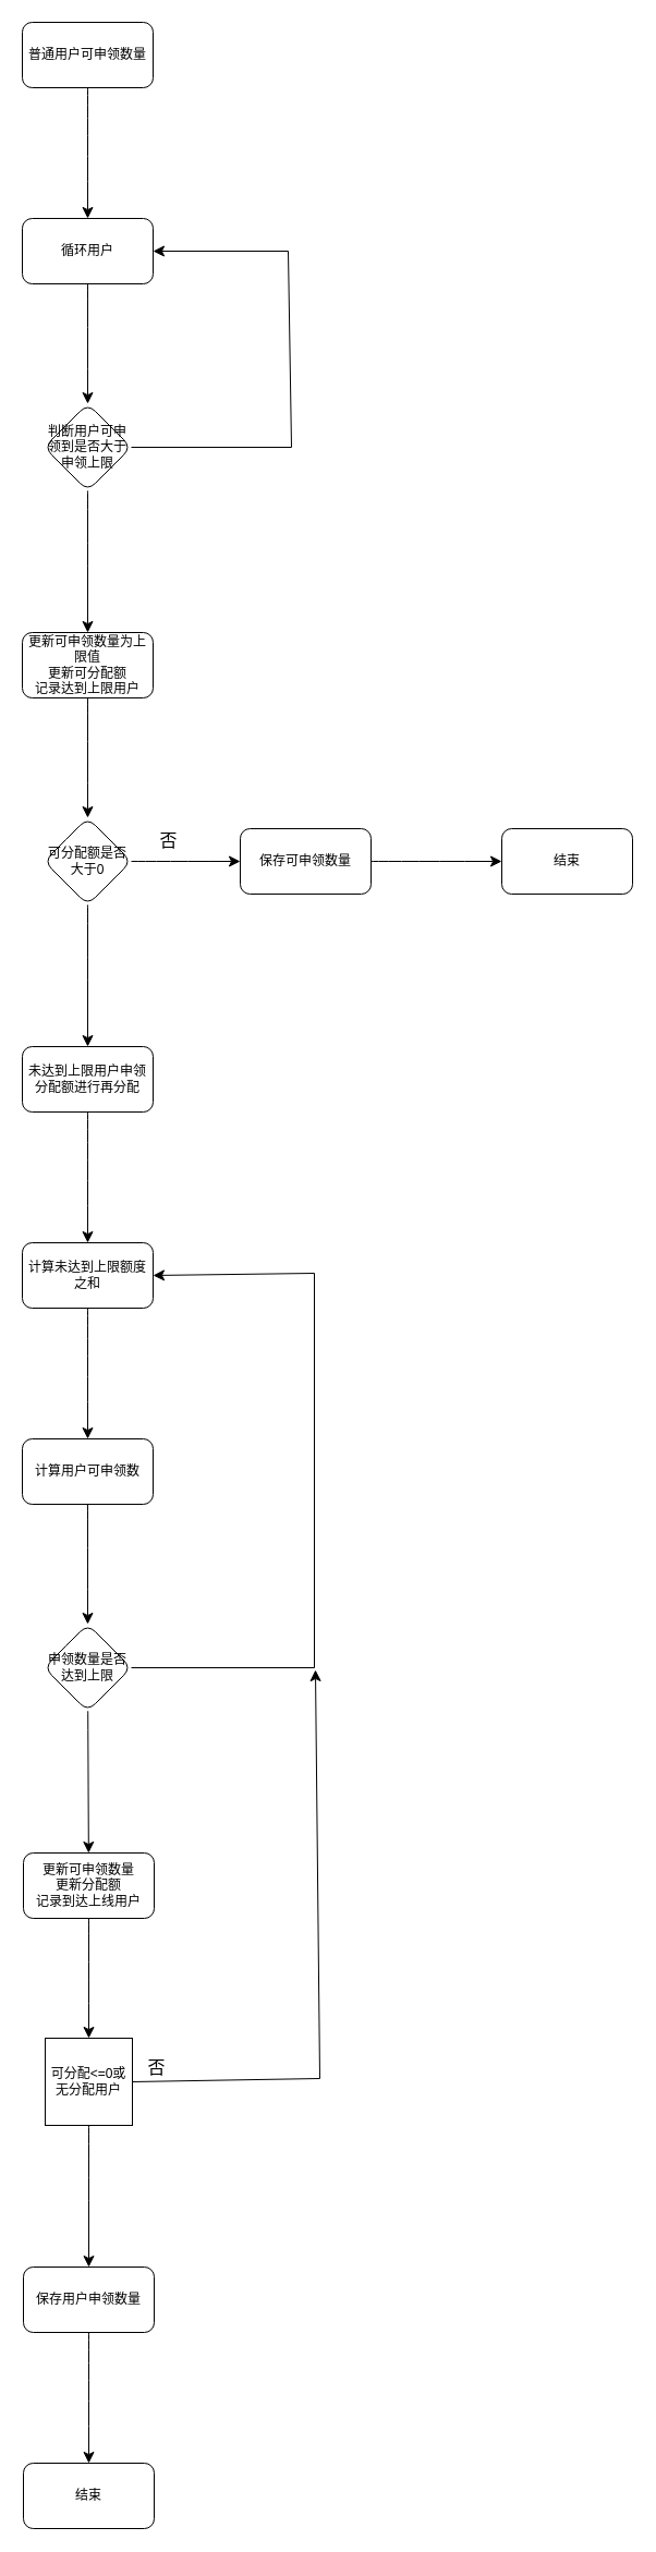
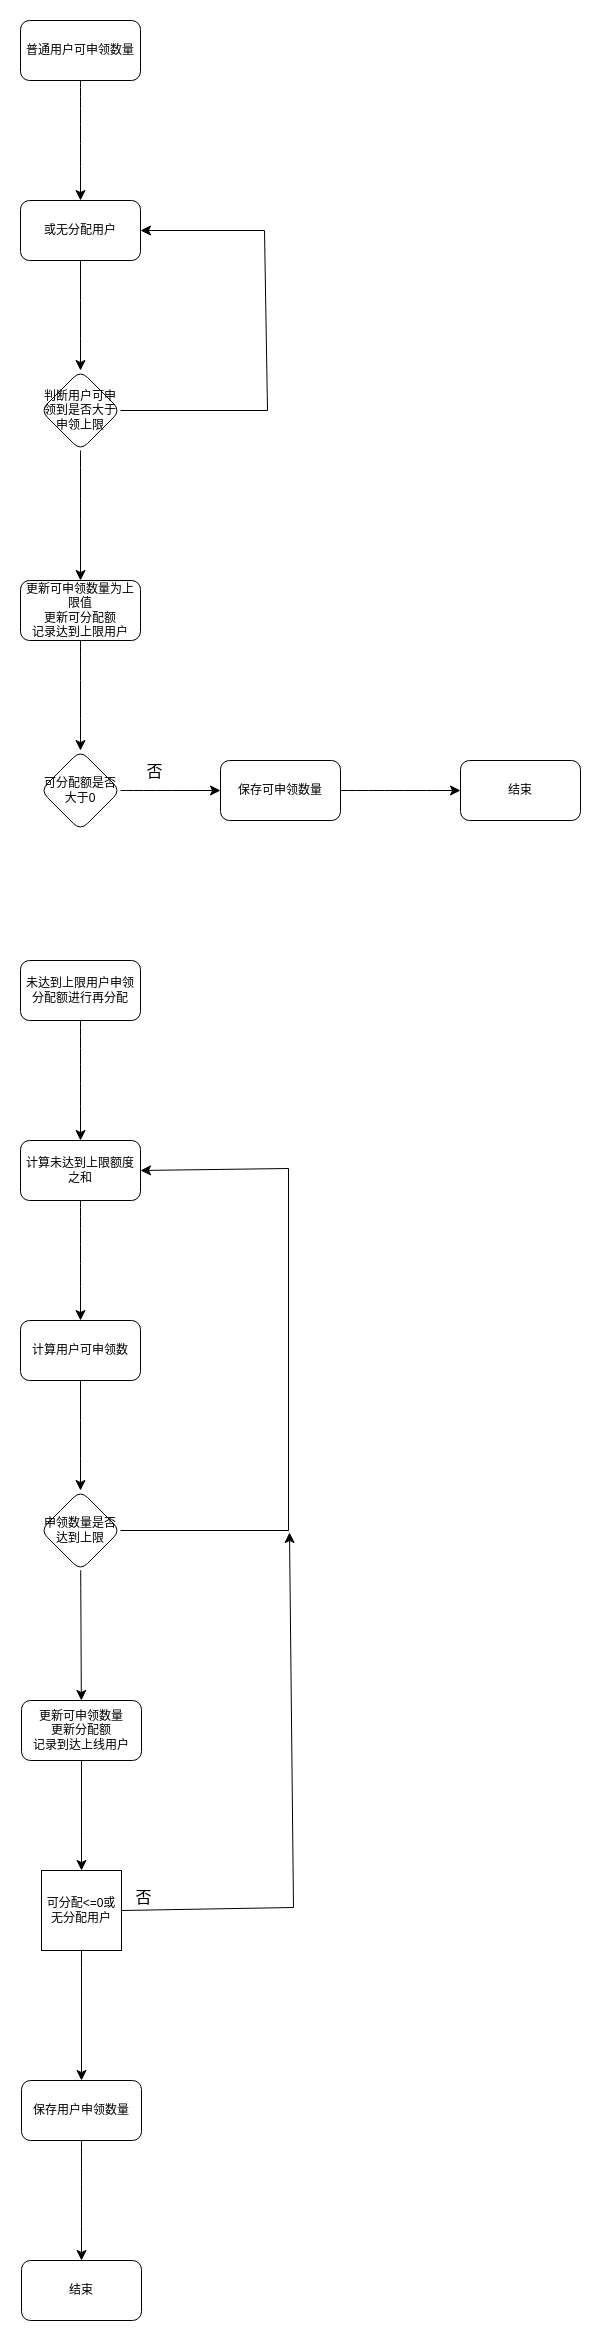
  <mxCell id="0" />
  <mxCell id="1" parent="0" />
  <mxCell id="2" value="" style="edgeStyle=none;curved=1;rounded=0;orthogonalLoop=1;jettySize=auto;html=1;fontSize=12;startSize=8;endSize=8;" edge="1" parent="1" source="3" target="5"><mxGeometry relative="1" as="geometry" /></mxCell>
  <mxCell id="3" value="普通用户可申领数量" style="whiteSpace=wrap;html=1;rounded=1;" vertex="1" parent="1"><mxGeometry x="20" y="20" width="120" height="60" as="geometry" /></mxCell>
  <mxCell id="4" value="" style="edgeStyle=none;curved=1;rounded=0;orthogonalLoop=1;jettySize=auto;html=1;fontSize=12;startSize=8;endSize=8;" edge="1" parent="1" source="5" target="7"><mxGeometry relative="1" as="geometry" /></mxCell>
- <mxCell id="5" value="循环用户" style="whiteSpace=wrap;html=1;rounded=1;" vertex="1" parent="1"><mxGeometry x="20" y="200" width="120" height="60" as="geometry" /></mxCell>
+ <mxCell id="5" value="或无分配用户" style="whiteSpace=wrap;html=1;rounded=1;" vertex="1" parent="1"><mxGeometry x="20" y="200" width="120" height="60" as="geometry" /></mxCell>
  <mxCell id="6" value="" style="edgeStyle=none;curved=1;rounded=0;orthogonalLoop=1;jettySize=auto;html=1;fontSize=12;startSize=8;endSize=8;" edge="1" parent="1" source="7" target="9"><mxGeometry relative="1" as="geometry" /></mxCell>
  <mxCell id="7" value="判断用户可申领到是否大于申领上限" style="rhombus;whiteSpace=wrap;html=1;rounded=1;" vertex="1" parent="1"><mxGeometry x="40" y="370" width="80" height="80" as="geometry" /></mxCell>
  <mxCell id="8" value="" style="edgeStyle=none;curved=1;rounded=0;orthogonalLoop=1;jettySize=auto;html=1;fontSize=12;startSize=8;endSize=8;" edge="1" parent="1" source="9" target="12"><mxGeometry relative="1" as="geometry" /></mxCell>
  <mxCell id="9" value="更新可申领数量为上限值&lt;br&gt;更新可分配额&lt;br&gt;记录达到上限用户" style="whiteSpace=wrap;html=1;rounded=1;" vertex="1" parent="1"><mxGeometry x="20" y="580" width="120" height="60" as="geometry" /></mxCell>
  <mxCell id="10" value="" style="edgeStyle=none;curved=1;rounded=0;orthogonalLoop=1;jettySize=auto;html=1;fontSize=12;startSize=8;endSize=8;" edge="1" parent="1" source="12" target="14"><mxGeometry relative="1" as="geometry" /></mxCell>
- <mxCell id="11" value="" style="edgeStyle=none;curved=1;rounded=0;orthogonalLoop=1;jettySize=auto;html=1;fontSize=12;startSize=8;endSize=8;" edge="1" parent="1" source="12" target="19"><mxGeometry relative="1" as="geometry" /></mxCell>
  <mxCell id="12" value="可分配额是否大于0" style="rhombus;whiteSpace=wrap;html=1;rounded=1;" vertex="1" parent="1"><mxGeometry x="40" y="750" width="80" height="80" as="geometry" /></mxCell>
  <mxCell id="13" value="" style="edgeStyle=none;curved=1;rounded=0;orthogonalLoop=1;jettySize=auto;html=1;fontSize=12;startSize=8;endSize=8;" edge="1" parent="1" source="14" target="16"><mxGeometry relative="1" as="geometry" /></mxCell>
  <mxCell id="14" value="保存可申领数量" style="whiteSpace=wrap;html=1;rounded=1;" vertex="1" parent="1"><mxGeometry x="220" y="760" width="120" height="60" as="geometry" /></mxCell>
  <mxCell id="15" value="否" style="text;html=1;align=center;verticalAlign=middle;resizable=0;points=[];autosize=1;strokeColor=none;fillColor=none;fontSize=16;" vertex="1" parent="1"><mxGeometry x="136.5" y="755.5" width="34" height="31" as="geometry" /></mxCell>
  <mxCell id="16" value="结束" style="whiteSpace=wrap;html=1;rounded=1;" vertex="1" parent="1"><mxGeometry x="460" y="760" width="120" height="60" as="geometry" /></mxCell>
  <mxCell id="17" value="" style="endArrow=classic;html=1;rounded=0;fontSize=12;startSize=8;endSize=8;entryX=1;entryY=0.5;entryDx=0;entryDy=0;exitX=1;exitY=0.5;exitDx=0;exitDy=0;" edge="1" parent="1" source="7" target="5"><mxGeometry width="50" height="50" relative="1" as="geometry"><mxPoint x="114" y="582" as="sourcePoint" /><mxPoint x="164" y="532" as="targetPoint" /><Array as="points"><mxPoint x="267" y="410" /><mxPoint x="264" y="230" /></Array></mxGeometry></mxCell>
  <mxCell id="18" value="" style="edgeStyle=none;curved=1;rounded=0;orthogonalLoop=1;jettySize=auto;html=1;fontSize=12;startSize=8;endSize=8;" edge="1" parent="1" source="19" target="21"><mxGeometry relative="1" as="geometry" /></mxCell>
  <mxCell id="19" value="未达到上限用户申领&lt;br&gt;分配额进行再分配" style="whiteSpace=wrap;html=1;rounded=1;" vertex="1" parent="1"><mxGeometry x="20" y="960" width="120" height="60" as="geometry" /></mxCell>
  <mxCell id="20" value="" style="edgeStyle=none;curved=1;rounded=0;orthogonalLoop=1;jettySize=auto;html=1;fontSize=12;startSize=8;endSize=8;" edge="1" parent="1" source="21" target="23"><mxGeometry relative="1" as="geometry" /></mxCell>
  <mxCell id="21" value="计算未达到上限额度之和" style="whiteSpace=wrap;html=1;rounded=1;" vertex="1" parent="1"><mxGeometry x="20" y="1140" width="120" height="60" as="geometry" /></mxCell>
  <mxCell id="22" value="" style="edgeStyle=none;curved=1;rounded=0;orthogonalLoop=1;jettySize=auto;html=1;fontSize=12;startSize=8;endSize=8;" edge="1" parent="1" source="23" target="25"><mxGeometry relative="1" as="geometry" /></mxCell>
  <mxCell id="23" value="计算用户可申领数" style="whiteSpace=wrap;html=1;rounded=1;" vertex="1" parent="1"><mxGeometry x="20" y="1320" width="120" height="60" as="geometry" /></mxCell>
  <mxCell id="24" value="" style="edgeStyle=none;curved=1;rounded=0;orthogonalLoop=1;jettySize=auto;html=1;fontSize=12;startSize=8;endSize=8;" edge="1" parent="1" source="25" target="27"><mxGeometry relative="1" as="geometry" /></mxCell>
  <mxCell id="25" value="申领数量是否达到上限" style="rhombus;whiteSpace=wrap;html=1;rounded=1;" vertex="1" parent="1"><mxGeometry x="40" y="1490" width="80" height="80" as="geometry" /></mxCell>
  <mxCell id="26" value="" style="edgeStyle=none;curved=1;rounded=0;orthogonalLoop=1;jettySize=auto;html=1;fontSize=12;startSize=8;endSize=8;" edge="1" parent="1" source="27" target="30"><mxGeometry relative="1" as="geometry" /></mxCell>
  <mxCell id="27" value="更新可申领数量&lt;br&gt;更新分配额&lt;br&gt;记录到达上线用户" style="whiteSpace=wrap;html=1;rounded=1;" vertex="1" parent="1"><mxGeometry x="21" y="1700" width="120" height="60" as="geometry" /></mxCell>
  <mxCell id="28" value="" style="endArrow=classic;html=1;rounded=0;fontSize=12;startSize=8;endSize=8;exitX=1;exitY=0.5;exitDx=0;exitDy=0;entryX=1;entryY=0.5;entryDx=0;entryDy=0;" edge="1" parent="1" source="25" target="21"><mxGeometry width="50" height="50" relative="1" as="geometry"><mxPoint x="69" y="1490" as="sourcePoint" /><mxPoint x="119" y="1440" as="targetPoint" /><Array as="points"><mxPoint x="288" y="1530" /><mxPoint x="288" y="1168" /></Array></mxGeometry></mxCell>
  <mxCell id="29" value="" style="edgeStyle=none;curved=1;rounded=0;orthogonalLoop=1;jettySize=auto;html=1;fontSize=12;startSize=8;endSize=8;" edge="1" parent="1" source="30" target="34"><mxGeometry relative="1" as="geometry" /></mxCell>
  <mxCell id="30" value="可分配&amp;lt;=0或无分配用户" style="whiteSpace=wrap;html=1;rounded=0;" vertex="1" parent="1"><mxGeometry x="41" y="1870" width="80" height="80" as="geometry" /></mxCell>
  <mxCell id="31" value="" style="endArrow=classic;html=1;rounded=0;fontSize=12;startSize=8;endSize=8;exitX=1;exitY=0.5;exitDx=0;exitDy=0;" edge="1" parent="1" source="30"><mxGeometry width="50" height="50" relative="1" as="geometry"><mxPoint x="3" y="1903" as="sourcePoint" /><mxPoint x="289" y="1532" as="targetPoint" /><Array as="points"><mxPoint x="293" y="1907" /></Array></mxGeometry></mxCell>
  <mxCell id="32" value="否" style="text;html=1;align=center;verticalAlign=middle;resizable=0;points=[];autosize=1;strokeColor=none;fillColor=none;fontSize=16;" vertex="1" parent="1"><mxGeometry x="125.5" y="1881.5" width="34" height="31" as="geometry" /></mxCell>
  <mxCell id="33" value="" style="edgeStyle=none;curved=1;rounded=0;orthogonalLoop=1;jettySize=auto;html=1;fontSize=12;startSize=8;endSize=8;" edge="1" parent="1" source="34" target="35"><mxGeometry relative="1" as="geometry" /></mxCell>
  <mxCell id="34" value="保存用户申领数量" style="whiteSpace=wrap;html=1;rounded=1;" vertex="1" parent="1"><mxGeometry x="21" y="2080" width="120" height="60" as="geometry" /></mxCell>
  <mxCell id="35" value="结束" style="whiteSpace=wrap;html=1;rounded=1;" vertex="1" parent="1"><mxGeometry x="21" y="2260" width="120" height="60" as="geometry" /></mxCell>
